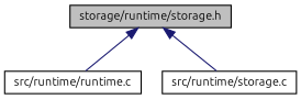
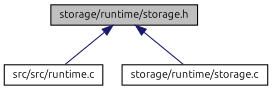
  digraph {
    fontname=Ubuntu
    node [color=black fillcolor=white fontname=Ubuntu fontsize=10 shape=record style=filled]
    edge [color=midnightblue dir=back fontname=Ubuntu fontsize=10 labelfontname=Helvetica labelfontsize=10 style=solid]
    n1 [fillcolor=grey75 fontcolor=black height=0.2 label="storage/runtime/storage.h" width=0.4]
-   n2 [height=0.2 label="src/runtime/runtime.c" width=0.4]
-   n3 [height=0.2 label="src/runtime/storage.c" width=0.4]
+   n2 [height=0.2 label="src/src/runtime.c" width=0.4]
+   n3 [height=0.2 label="storage/runtime/storage.c" width=0.4]
    n1 -> n2
    n1 -> n3
  }
